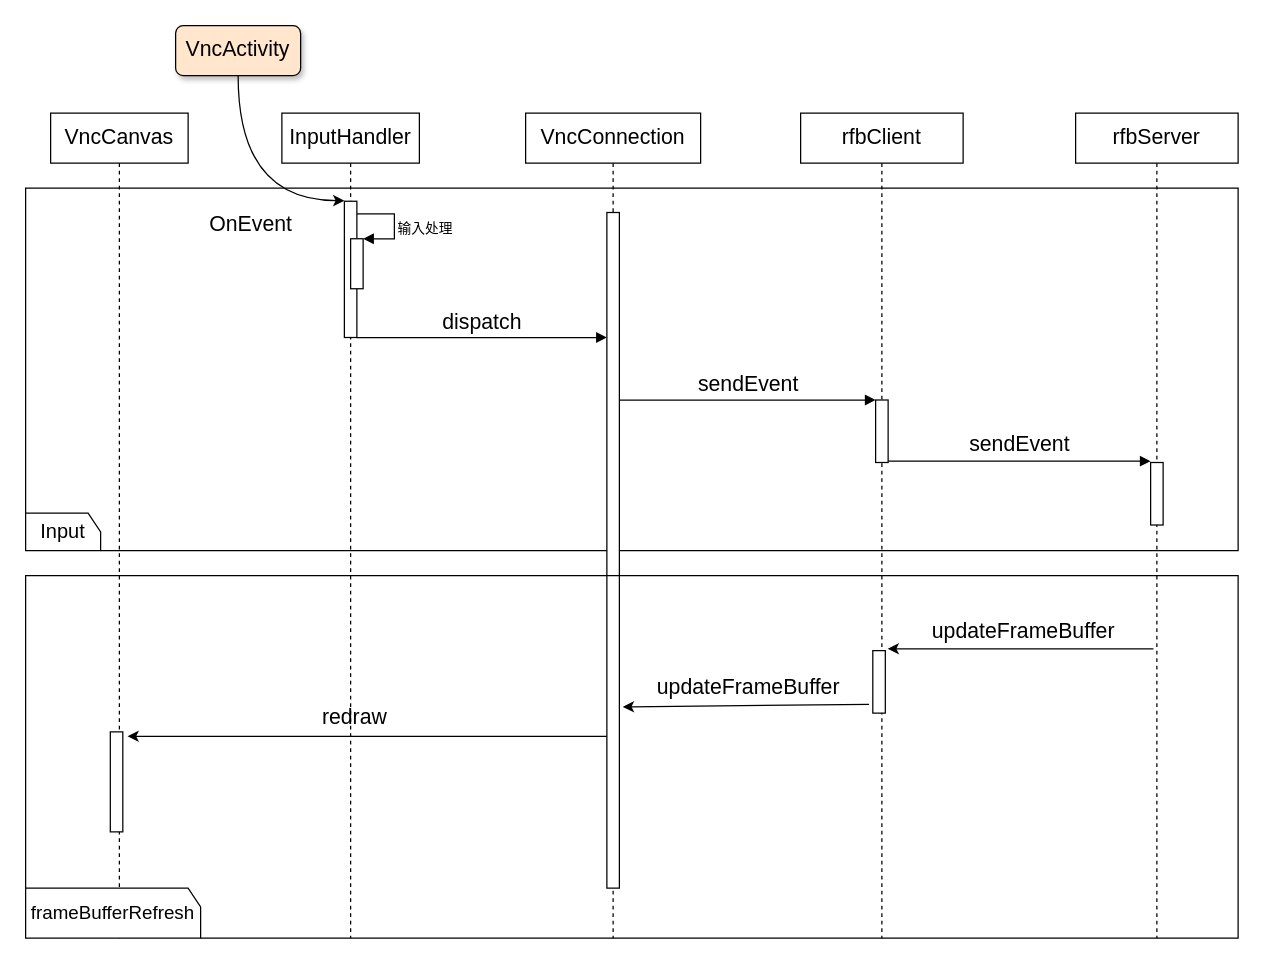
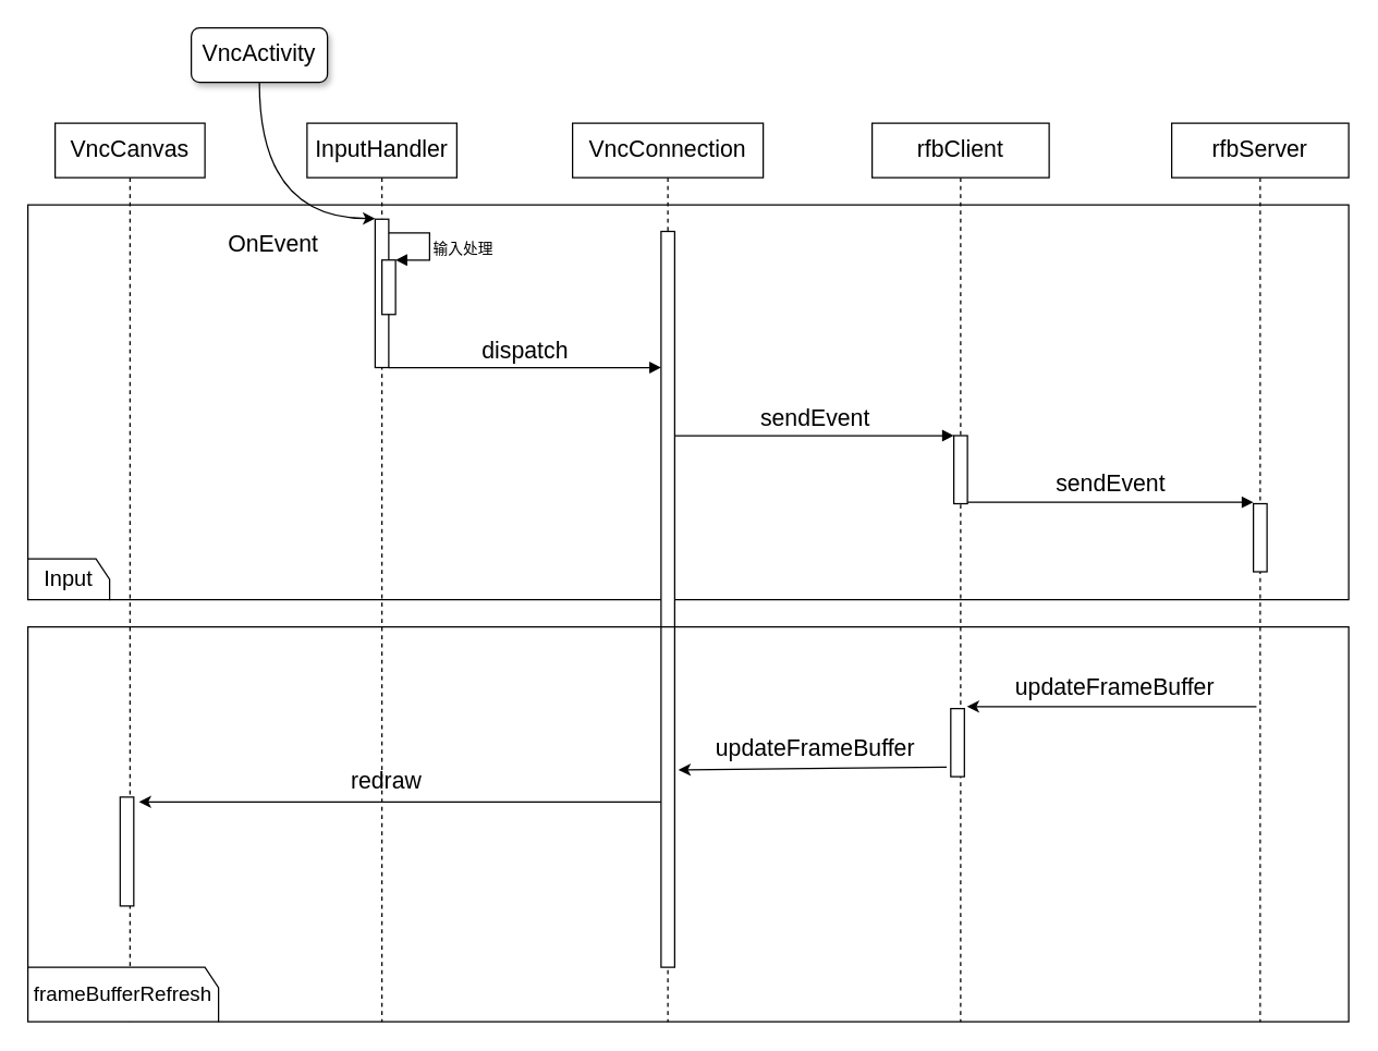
  <mxCell id="0" />
  <mxCell id="1" parent="0" />
  <mxCell id="2" value="" style="endArrow=classic;html=1;fontFamily=Helvetica;fontSize=17;entryX=1.375;entryY=0.044;entryDx=0;entryDy=0;entryPerimeter=0;" edge="1" parent="1" target="5"><mxGeometry width="50" height="50" relative="1" as="geometry"><mxPoint x="487.25" y="588.52" as="sourcePoint" /><mxPoint x="207.75" y="575" as="targetPoint" /></mxGeometry></mxCell>
  <mxCell id="3" value="&lt;font style=&quot;font-size: 16px&quot;&gt;Input&lt;/font&gt;" style="shape=umlFrame;whiteSpace=wrap;html=1;fontFamily=Helvetica;fontSize=17;width=60;height=30;flipV=1;" vertex="1" parent="1"><mxGeometry x="20" y="150" width="970" height="290" as="geometry" /></mxCell>
  <mxCell id="4" value="VncCanvas" style="shape=umlLifeline;perimeter=lifelinePerimeter;whiteSpace=wrap;html=1;container=1;collapsible=0;recursiveResize=0;outlineConnect=0;fontSize=17;fontFamily=Helvetica;" vertex="1" parent="1"><mxGeometry x="40" y="90" width="110" height="660" as="geometry" /></mxCell>
  <mxCell id="5" value="" style="html=1;points=[];perimeter=orthogonalPerimeter;fontFamily=Helvetica;fontSize=17;" vertex="1" parent="4"><mxGeometry x="47.75" y="495" width="10" height="80" as="geometry" /></mxCell>
  <mxCell id="6" value="InputHandler" style="shape=umlLifeline;perimeter=lifelinePerimeter;whiteSpace=wrap;html=1;container=0;collapsible=0;recursiveResize=0;outlineConnect=0;fontSize=17;fontFamily=Helvetica;" vertex="1" parent="1"><mxGeometry x="225" y="90" width="110" height="660" as="geometry" /></mxCell>
  <mxCell id="7" value="&lt;font style=&quot;font-size: 17px&quot;&gt;VncConnection&lt;/font&gt;" style="shape=umlLifeline;perimeter=lifelinePerimeter;whiteSpace=wrap;html=1;container=1;collapsible=0;recursiveResize=0;outlineConnect=0;" vertex="1" parent="1"><mxGeometry x="420" y="90" width="140" height="660" as="geometry" /></mxCell>
  <mxCell id="8" value="" style="html=1;points=[];perimeter=orthogonalPerimeter;fontFamily=Helvetica;fontSize=17;" vertex="1" parent="7"><mxGeometry x="65" y="79.5" width="10" height="540.5" as="geometry" /></mxCell>
  <mxCell id="9" value="&lt;font style=&quot;font-size: 17px&quot;&gt;rfbServer&lt;/font&gt;" style="shape=umlLifeline;perimeter=lifelinePerimeter;whiteSpace=wrap;html=1;container=1;collapsible=0;recursiveResize=0;outlineConnect=0;" vertex="1" parent="1"><mxGeometry x="860" y="90" width="130" height="660" as="geometry" /></mxCell>
  <mxCell id="10" value="" style="html=1;points=[];perimeter=orthogonalPerimeter;fontFamily=Helvetica;fontSize=17;" vertex="1" parent="9"><mxGeometry x="60" y="279.5" width="10" height="50" as="geometry" /></mxCell>
  <mxCell id="11" value="dispatch" style="html=1;verticalAlign=bottom;endArrow=block;fontFamily=Helvetica;fontSize=17;" edge="1" parent="1" source="22" target="8"><mxGeometry width="80" relative="1" as="geometry"><mxPoint x="290" y="269.5" as="sourcePoint" /><mxPoint x="410" y="279.5" as="targetPoint" /><Array as="points"><mxPoint x="380" y="269.5" /></Array></mxGeometry></mxCell>
  <mxCell id="12" value="sendEvent" style="html=1;verticalAlign=bottom;endArrow=block;fontFamily=Helvetica;fontSize=17;" edge="1" parent="1" source="8" target="26"><mxGeometry width="80" relative="1" as="geometry"><mxPoint x="500" y="319.5" as="sourcePoint" /><mxPoint x="580" y="319.5" as="targetPoint" /><Array as="points"><mxPoint x="550" y="319.5" /></Array></mxGeometry></mxCell>
  <mxCell id="13" value="sendEvent" style="html=1;verticalAlign=bottom;endArrow=block;fontFamily=Helvetica;fontSize=17;" edge="1" parent="1"><mxGeometry width="80" relative="1" as="geometry"><mxPoint x="710" y="368.32" as="sourcePoint" /><mxPoint x="920" y="368.5" as="targetPoint" /><Array as="points"><mxPoint x="765" y="368.32" /></Array></mxGeometry></mxCell>
  <mxCell id="14" style="edgeStyle=orthogonalEdgeStyle;rounded=0;orthogonalLoop=1;jettySize=auto;html=1;fontFamily=Helvetica;fontSize=17;curved=1;" edge="1" parent="1" source="15"><mxGeometry relative="1" as="geometry"><mxPoint x="275" y="160" as="targetPoint" /><Array as="points"><mxPoint x="190" y="160" /></Array></mxGeometry></mxCell>
- <mxCell id="15" value="VncActivity" style="rounded=1;whiteSpace=wrap;html=1;fontFamily=Helvetica;fontSize=17;shadow=1;fillColor=#ffe6cc;" vertex="1" parent="1"><mxGeometry x="140" y="20" width="100" height="40" as="geometry" /></mxCell>
+ <mxCell id="15" value="VncActivity" style="rounded=1;whiteSpace=wrap;html=1;fontFamily=Helvetica;fontSize=17;shadow=1;" vertex="1" parent="1"><mxGeometry x="140" y="20" width="100" height="40" as="geometry" /></mxCell>
  <mxCell id="16" value="OnEvent" style="text;html=1;align=center;verticalAlign=middle;resizable=0;points=[];autosize=1;fontSize=17;fontFamily=Helvetica;" vertex="1" parent="1"><mxGeometry x="160" y="165" width="80" height="30" as="geometry" /></mxCell>
  <mxCell id="17" style="rounded=0;orthogonalLoop=1;jettySize=auto;html=1;entryX=1.188;entryY=-0.029;entryDx=0;entryDy=0;entryPerimeter=0;fontFamily=Helvetica;fontSize=17;" edge="1" parent="1" target="27"><mxGeometry relative="1" as="geometry"><mxPoint x="922.25" y="518.55" as="sourcePoint" /></mxGeometry></mxCell>
  <mxCell id="18" value="updateFrameBuffer" style="text;html=1;align=center;verticalAlign=middle;resizable=0;points=[];autosize=1;fontSize=17;fontFamily=Helvetica;" vertex="1" parent="1"><mxGeometry x="737.75" y="490" width="160" height="30" as="geometry" /></mxCell>
  <mxCell id="19" style="edgeStyle=none;rounded=0;orthogonalLoop=1;jettySize=auto;html=1;fontFamily=Helvetica;fontSize=17;" edge="1" parent="1"><mxGeometry relative="1" as="geometry"><mxPoint x="694.75" y="563" as="sourcePoint" /><mxPoint x="497.75" y="565" as="targetPoint" /></mxGeometry></mxCell>
  <mxCell id="20" value="updateFrameBuffer" style="text;html=1;align=center;verticalAlign=middle;resizable=0;points=[];autosize=1;fontSize=17;fontFamily=Helvetica;" vertex="1" parent="1"><mxGeometry x="517.75" y="535" width="160" height="30" as="geometry" /></mxCell>
  <mxCell id="21" value="redraw" style="text;html=1;align=center;verticalAlign=middle;resizable=0;points=[];autosize=1;fontSize=17;fontFamily=Helvetica;" vertex="1" parent="1"><mxGeometry x="247.75" y="559.02" width="70" height="30" as="geometry" /></mxCell>
  <mxCell id="22" value="" style="html=1;points=[];perimeter=orthogonalPerimeter;fontFamily=Helvetica;fontSize=17;" vertex="1" parent="1"><mxGeometry x="275" y="160.5" width="10" height="109" as="geometry" /></mxCell>
  <mxCell id="23" value="" style="html=1;points=[];perimeter=orthogonalPerimeter;fontFamily=Helvetica;fontSize=17;" vertex="1" parent="1"><mxGeometry x="280" y="190.5" width="10" height="40" as="geometry" /></mxCell>
  <mxCell id="24" value="" style="edgeStyle=orthogonalEdgeStyle;html=1;align=left;spacingLeft=2;endArrow=block;rounded=0;entryX=1;entryY=0;fontFamily=Helvetica;fontSize=17;" edge="1" target="23" parent="1"><mxGeometry y="70" as="geometry"><mxPoint x="285" y="170.5" as="sourcePoint" /><Array as="points"><mxPoint x="315" y="170.5" /></Array><mxPoint x="33" y="10" as="offset" /></mxGeometry></mxCell>
  <mxCell id="25" value="&lt;font style=&quot;font-size: 17px&quot;&gt;rfbClient&lt;/font&gt;" style="shape=umlLifeline;perimeter=lifelinePerimeter;whiteSpace=wrap;html=1;container=1;collapsible=0;recursiveResize=0;outlineConnect=0;" vertex="1" parent="1"><mxGeometry x="640" y="90" width="130" height="660" as="geometry" /></mxCell>
  <mxCell id="26" value="" style="html=1;points=[];perimeter=orthogonalPerimeter;fontFamily=Helvetica;fontSize=17;" vertex="1" parent="25"><mxGeometry x="60" y="229.5" width="10" height="50" as="geometry" /></mxCell>
  <mxCell id="27" value="" style="html=1;points=[];perimeter=orthogonalPerimeter;fontFamily=Helvetica;fontSize=17;" vertex="1" parent="25"><mxGeometry x="57.75" y="430" width="10" height="50" as="geometry" /></mxCell>
  <mxCell id="28" value="&lt;font style=&quot;font-size: 11px&quot;&gt;输入处理&lt;/font&gt;" style="text;html=1;strokeColor=none;fillColor=none;align=center;verticalAlign=middle;whiteSpace=wrap;rounded=0;fontFamily=Helvetica;fontSize=17;" vertex="1" parent="1"><mxGeometry x="310" y="170.5" width="60" height="20" as="geometry" /></mxCell>
  <mxCell id="29" value="&lt;font style=&quot;font-size: 15px&quot;&gt;frameBufferRefresh&lt;/font&gt;" style="shape=umlFrame;whiteSpace=wrap;html=1;fontFamily=Helvetica;fontSize=17;width=140;height=40;flipV=1;" vertex="1" parent="1"><mxGeometry x="20" y="460" width="970" height="290" as="geometry" /></mxCell>
